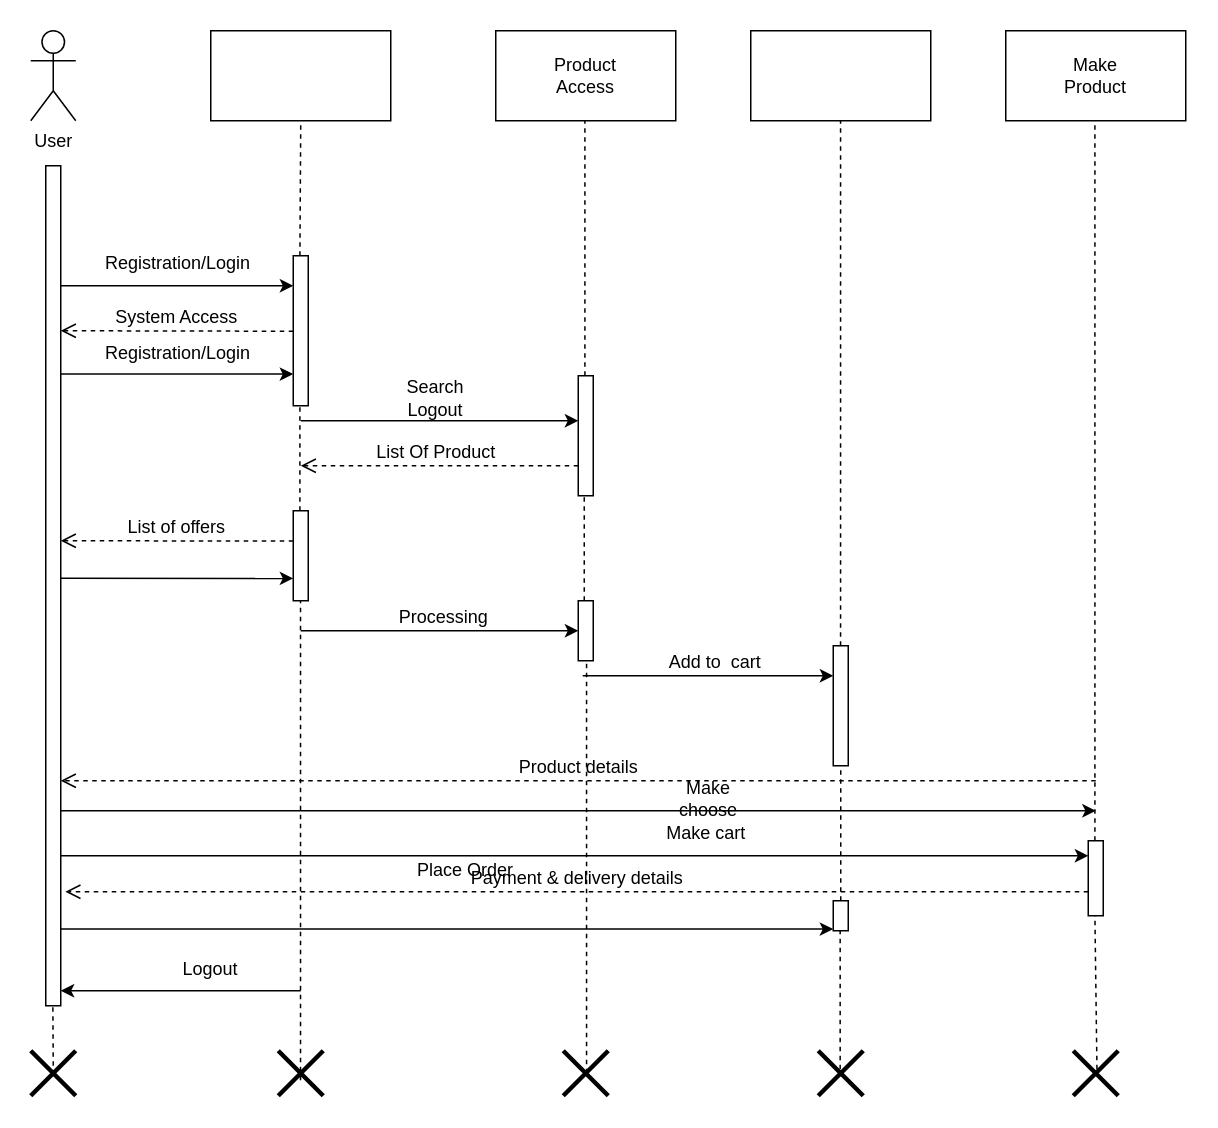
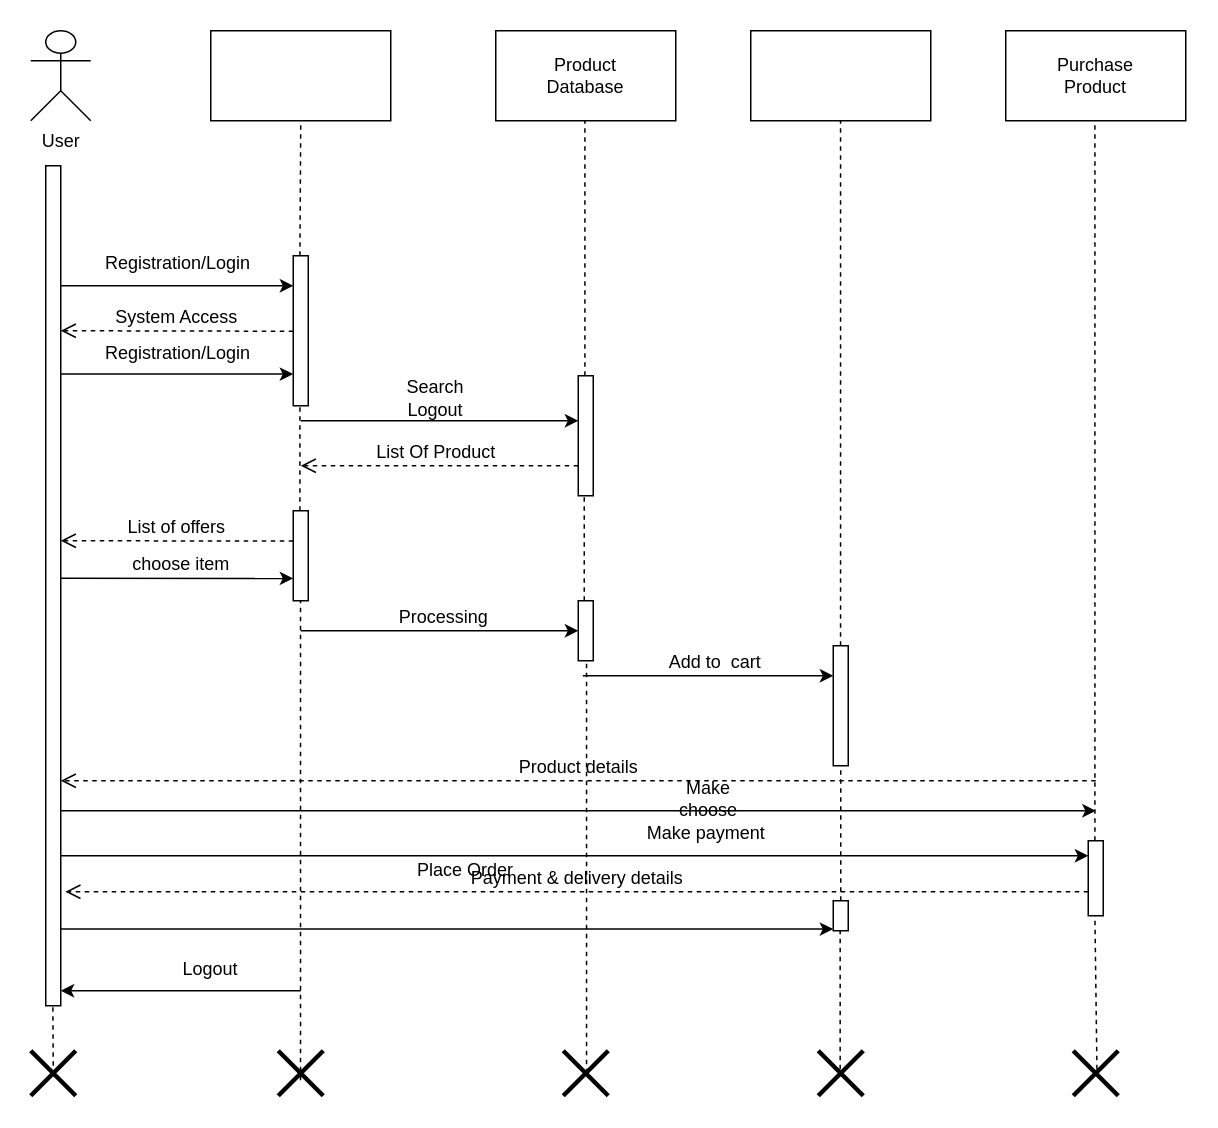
  <mxCell id="0" />
  <mxCell id="1" parent="0" />
- <mxCell id="2" value="&lt;font style=&quot;font-size: 12px;&quot;&gt;User&lt;/font&gt;" style="shape=umlActor;verticalLabelPosition=bottom;verticalAlign=top;html=1;outlineConnect=0;labelBackgroundColor=none;labelBorderColor=none;fontSize=12;" parent="1" vertex="1"><mxGeometry x="20" y="20" width="30" height="60" as="geometry" /></mxCell>
+ <mxCell id="2" value="&lt;font style=&quot;font-size: 12px;&quot;&gt;User&lt;/font&gt;" style="shape=umlActor;verticalLabelPosition=bottom;verticalAlign=top;html=1;outlineConnect=0;labelBackgroundColor=none;labelBorderColor=none;fontSize=12;" parent="1" vertex="1"><mxGeometry x="20" y="20" width="40" height="60" as="geometry" /></mxCell>
  <mxCell id="3" value="" style="rounded=0;whiteSpace=wrap;html=1;labelBackgroundColor=none;labelBorderColor=none;fontSize=12;" parent="1" vertex="1"><mxGeometry x="140" y="20" width="120" height="60" as="geometry" /></mxCell>
  <mxCell id="4" value="" style="rounded=0;whiteSpace=wrap;html=1;labelBackgroundColor=none;labelBorderColor=none;fontSize=12;" parent="1" vertex="1"><mxGeometry x="330" y="20" width="120" height="60" as="geometry" /></mxCell>
  <mxCell id="5" value="" style="rounded=0;whiteSpace=wrap;html=1;labelBackgroundColor=none;labelBorderColor=none;fontSize=12;" parent="1" vertex="1"><mxGeometry x="500" y="20" width="120" height="60" as="geometry" /></mxCell>
  <mxCell id="6" value="" style="rounded=0;whiteSpace=wrap;html=1;labelBackgroundColor=none;labelBorderColor=none;fontSize=12;" parent="1" vertex="1"><mxGeometry x="670" y="20" width="120" height="60" as="geometry" /></mxCell>
  <mxCell id="7" value="" style="html=1;points=[];perimeter=orthogonalPerimeter;outlineConnect=0;targetShapes=umlLifeline;portConstraint=eastwest;newEdgeStyle={&quot;edgeStyle&quot;:&quot;elbowEdgeStyle&quot;,&quot;elbow&quot;:&quot;vertical&quot;,&quot;curved&quot;:0,&quot;rounded&quot;:0};labelBackgroundColor=none;labelBorderColor=none;fontSize=12;" parent="1" vertex="1"><mxGeometry x="195" y="170" width="10" height="100" as="geometry" /></mxCell>
  <mxCell id="8" value="" style="endArrow=none;dashed=1;html=1;rounded=0;entryX=0.5;entryY=1;entryDx=0;entryDy=0;labelBackgroundColor=none;labelBorderColor=none;fontSize=12;" parent="1" target="3" edge="1"><mxGeometry width="50" height="50" relative="1" as="geometry"><mxPoint x="199.44" y="170" as="sourcePoint" /><mxPoint x="199.44" y="110" as="targetPoint" /><Array as="points"><mxPoint x="199.44" y="170" /></Array></mxGeometry></mxCell>
  <mxCell id="9" value="" style="endArrow=none;dashed=1;html=1;rounded=0;labelBackgroundColor=none;labelBorderColor=none;fontSize=12;" parent="1" source="18" edge="1"><mxGeometry width="50" height="50" relative="1" as="geometry"><mxPoint x="389.44" y="170" as="sourcePoint" /><mxPoint x="389.44" y="80" as="targetPoint" /></mxGeometry></mxCell>
  <mxCell id="10" value="" style="html=1;points=[];perimeter=orthogonalPerimeter;outlineConnect=0;targetShapes=umlLifeline;portConstraint=eastwest;newEdgeStyle={&quot;edgeStyle&quot;:&quot;elbowEdgeStyle&quot;,&quot;elbow&quot;:&quot;vertical&quot;,&quot;curved&quot;:0,&quot;rounded&quot;:0};labelBackgroundColor=none;labelBorderColor=none;fontSize=12;" parent="1" vertex="1"><mxGeometry x="30" y="110" width="10" height="560" as="geometry" /></mxCell>
  <mxCell id="11" value="" style="endArrow=classic;html=1;rounded=0;labelBackgroundColor=none;labelBorderColor=none;fontSize=12;" parent="1" target="7" edge="1"><mxGeometry width="50" height="50" relative="1" as="geometry"><mxPoint x="40" y="190" as="sourcePoint" /><mxPoint x="180" y="190" as="targetPoint" /></mxGeometry></mxCell>
  <mxCell id="12" value="" style="endArrow=classic;html=1;rounded=0;labelBackgroundColor=none;labelBorderColor=none;fontSize=12;" parent="1" target="7" edge="1"><mxGeometry width="50" height="50" relative="1" as="geometry"><mxPoint x="40" y="248.89" as="sourcePoint" /><mxPoint x="170" y="248.89" as="targetPoint" /></mxGeometry></mxCell>
  <mxCell id="13" value="&lt;font style=&quot;font-size: 12px;&quot;&gt;System Access&lt;/font&gt;" style="html=1;verticalAlign=bottom;endArrow=open;dashed=1;endSize=8;edgeStyle=elbowEdgeStyle;elbow=vertical;curved=0;rounded=0;labelBackgroundColor=none;labelBorderColor=none;fontSize=12;" parent="1" edge="1"><mxGeometry relative="1" as="geometry"><mxPoint x="195" y="220.33" as="sourcePoint" /><mxPoint x="40" y="220.441" as="targetPoint" /></mxGeometry></mxCell>
  <mxCell id="14" value="" style="html=1;points=[];perimeter=orthogonalPerimeter;outlineConnect=0;targetShapes=umlLifeline;portConstraint=eastwest;newEdgeStyle={&quot;edgeStyle&quot;:&quot;elbowEdgeStyle&quot;,&quot;elbow&quot;:&quot;vertical&quot;,&quot;curved&quot;:0,&quot;rounded&quot;:0};labelBackgroundColor=none;labelBorderColor=none;fontSize=12;" parent="1" vertex="1"><mxGeometry x="195" y="340" width="10" height="60" as="geometry" /></mxCell>
  <mxCell id="15" value="" style="endArrow=none;dashed=1;html=1;rounded=0;labelBackgroundColor=none;labelBorderColor=none;fontSize=12;" parent="1" edge="1"><mxGeometry width="50" height="50" relative="1" as="geometry"><mxPoint x="199.44" y="340" as="sourcePoint" /><mxPoint x="199.44" y="270" as="targetPoint" /></mxGeometry></mxCell>
  <mxCell id="16" value="&lt;font style=&quot;font-size: 12px;&quot;&gt;List of offers&lt;/font&gt;" style="html=1;verticalAlign=bottom;endArrow=open;dashed=1;endSize=8;edgeStyle=elbowEdgeStyle;elbow=vertical;curved=0;rounded=0;labelBackgroundColor=none;labelBorderColor=none;fontSize=12;" parent="1" edge="1"><mxGeometry relative="1" as="geometry"><mxPoint x="195" y="360.22" as="sourcePoint" /><mxPoint x="40" y="360.331" as="targetPoint" /></mxGeometry></mxCell>
  <mxCell id="17" value="" style="endArrow=classic;html=1;rounded=0;labelBackgroundColor=none;labelBorderColor=none;fontSize=12;" parent="1" edge="1"><mxGeometry width="50" height="50" relative="1" as="geometry"><mxPoint x="40" y="385" as="sourcePoint" /><mxPoint x="195" y="385.11" as="targetPoint" /></mxGeometry></mxCell>
  <mxCell id="18" value="" style="html=1;points=[];perimeter=orthogonalPerimeter;outlineConnect=0;targetShapes=umlLifeline;portConstraint=eastwest;newEdgeStyle={&quot;edgeStyle&quot;:&quot;elbowEdgeStyle&quot;,&quot;elbow&quot;:&quot;vertical&quot;,&quot;curved&quot;:0,&quot;rounded&quot;:0};labelBackgroundColor=none;labelBorderColor=none;fontSize=12;" parent="1" vertex="1"><mxGeometry x="385" y="250" width="10" height="80" as="geometry" /></mxCell>
  <mxCell id="19" value="" style="endArrow=classic;html=1;rounded=0;labelBackgroundColor=none;labelBorderColor=none;fontSize=12;" parent="1" target="18" edge="1"><mxGeometry width="50" height="50" relative="1" as="geometry"><mxPoint x="200" y="280" as="sourcePoint" /><mxPoint x="380" y="280" as="targetPoint" /></mxGeometry></mxCell>
  <mxCell id="20" value="List Of Product" style="html=1;verticalAlign=bottom;endArrow=open;dashed=1;endSize=8;edgeStyle=elbowEdgeStyle;elbow=vertical;curved=0;rounded=0;labelBackgroundColor=none;labelBorderColor=none;fontSize=12;" parent="1" edge="1"><mxGeometry x="0.027" relative="1" as="geometry"><mxPoint x="385" y="310" as="sourcePoint" /><mxPoint x="200" y="310" as="targetPoint" /><mxPoint as="offset" /></mxGeometry></mxCell>
  <mxCell id="21" value="" style="html=1;points=[];perimeter=orthogonalPerimeter;outlineConnect=0;targetShapes=umlLifeline;portConstraint=eastwest;newEdgeStyle={&quot;edgeStyle&quot;:&quot;elbowEdgeStyle&quot;,&quot;elbow&quot;:&quot;vertical&quot;,&quot;curved&quot;:0,&quot;rounded&quot;:0};labelBackgroundColor=none;labelBorderColor=none;fontSize=12;" parent="1" vertex="1"><mxGeometry x="385" y="400" width="10" height="40" as="geometry" /></mxCell>
  <mxCell id="22" value="" style="endArrow=none;dashed=1;html=1;rounded=0;labelBackgroundColor=none;labelBorderColor=none;fontSize=12;" parent="1" source="21" edge="1"><mxGeometry width="50" height="50" relative="1" as="geometry"><mxPoint x="389" y="370" as="sourcePoint" /><mxPoint x="389" y="330" as="targetPoint" /></mxGeometry></mxCell>
  <mxCell id="23" value="" style="endArrow=none;dashed=1;html=1;rounded=0;exitX=0.495;exitY=0.658;exitDx=0;exitDy=0;exitPerimeter=0;labelBackgroundColor=none;labelBorderColor=none;fontSize=12;" parent="1" source="35" target="14" edge="1"><mxGeometry width="50" height="50" relative="1" as="geometry"><mxPoint x="199.44" y="590" as="sourcePoint" /><mxPoint x="199.88" y="420" as="targetPoint" /></mxGeometry></mxCell>
  <mxCell id="24" value="" style="endArrow=none;dashed=1;html=1;rounded=0;labelBackgroundColor=none;labelBorderColor=none;fontSize=12;" parent="1" source="51" edge="1"><mxGeometry width="50" height="50" relative="1" as="geometry"><mxPoint x="560" y="450" as="sourcePoint" /><mxPoint x="559.88" y="80" as="targetPoint" /></mxGeometry></mxCell>
  <mxCell id="25" value="" style="endArrow=none;dashed=1;html=1;rounded=0;labelBackgroundColor=none;labelBorderColor=none;fontSize=12;" parent="1" source="26" edge="1"><mxGeometry width="50" height="50" relative="1" as="geometry"><mxPoint x="729" y="530" as="sourcePoint" /><mxPoint x="729.44" y="80" as="targetPoint" /></mxGeometry></mxCell>
  <mxCell id="26" value="" style="html=1;points=[];perimeter=orthogonalPerimeter;outlineConnect=0;targetShapes=umlLifeline;portConstraint=eastwest;newEdgeStyle={&quot;edgeStyle&quot;:&quot;elbowEdgeStyle&quot;,&quot;elbow&quot;:&quot;vertical&quot;,&quot;curved&quot;:0,&quot;rounded&quot;:0};labelBackgroundColor=none;labelBorderColor=none;fontSize=12;" parent="1" vertex="1"><mxGeometry x="725" y="560" width="10" height="50" as="geometry" /></mxCell>
  <mxCell id="27" value="" style="endArrow=none;dashed=1;html=1;rounded=0;exitX=0.527;exitY=0.411;exitDx=0;exitDy=0;exitPerimeter=0;labelBackgroundColor=none;labelBorderColor=none;fontSize=12;" parent="1" source="28" edge="1"><mxGeometry width="50" height="50" relative="1" as="geometry"><mxPoint x="729.44" y="680" as="sourcePoint" /><mxPoint x="729.44" y="610" as="targetPoint" /></mxGeometry></mxCell>
  <mxCell id="28" value="" style="shape=umlDestroy;whiteSpace=wrap;html=1;strokeWidth=3;targetShapes=umlLifeline;labelBackgroundColor=none;labelBorderColor=none;fontSize=12;" parent="1" vertex="1"><mxGeometry x="715" y="700" width="30" height="30" as="geometry" /></mxCell>
  <mxCell id="29" value="" style="endArrow=none;dashed=1;html=1;rounded=0;labelBackgroundColor=none;labelBorderColor=none;fontSize=12;" parent="1" source="30" target="51" edge="1"><mxGeometry width="50" height="50" relative="1" as="geometry"><mxPoint x="560" y="580" as="sourcePoint" /><mxPoint x="559.44" y="530" as="targetPoint" /></mxGeometry></mxCell>
  <mxCell id="30" value="" style="html=1;points=[];perimeter=orthogonalPerimeter;outlineConnect=0;targetShapes=umlLifeline;portConstraint=eastwest;newEdgeStyle={&quot;edgeStyle&quot;:&quot;elbowEdgeStyle&quot;,&quot;elbow&quot;:&quot;vertical&quot;,&quot;curved&quot;:0,&quot;rounded&quot;:0};labelBackgroundColor=none;labelBorderColor=none;fontSize=12;" parent="1" vertex="1"><mxGeometry x="555" y="600" width="10" height="20" as="geometry" /></mxCell>
  <mxCell id="31" value="" style="endArrow=none;dashed=1;html=1;rounded=0;exitX=0.487;exitY=0.411;exitDx=0;exitDy=0;exitPerimeter=0;labelBackgroundColor=none;labelBorderColor=none;fontSize=12;" parent="1" source="32" target="30" edge="1"><mxGeometry width="50" height="50" relative="1" as="geometry"><mxPoint x="560" y="670" as="sourcePoint" /><mxPoint x="559.44" y="620" as="targetPoint" /></mxGeometry></mxCell>
  <mxCell id="32" value="" style="shape=umlDestroy;whiteSpace=wrap;html=1;strokeWidth=3;targetShapes=umlLifeline;labelBackgroundColor=none;labelBorderColor=none;fontSize=12;" parent="1" vertex="1"><mxGeometry x="545" y="700" width="30" height="30" as="geometry" /></mxCell>
  <mxCell id="33" value="" style="endArrow=none;dashed=1;html=1;rounded=0;exitX=0.518;exitY=0.5;exitDx=0;exitDy=0;exitPerimeter=0;labelBackgroundColor=none;labelBorderColor=none;fontSize=12;" parent="1" source="34" target="21" edge="1"><mxGeometry width="50" height="50" relative="1" as="geometry"><mxPoint x="389.67" y="650" as="sourcePoint" /><mxPoint x="389.55" y="450" as="targetPoint" /></mxGeometry></mxCell>
  <mxCell id="34" value="" style="shape=umlDestroy;whiteSpace=wrap;html=1;strokeWidth=3;targetShapes=umlLifeline;labelBackgroundColor=none;labelBorderColor=none;fontSize=12;" parent="1" vertex="1"><mxGeometry x="375" y="700" width="30" height="30" as="geometry" /></mxCell>
  <mxCell id="35" value="" style="shape=umlDestroy;whiteSpace=wrap;html=1;strokeWidth=3;targetShapes=umlLifeline;labelBackgroundColor=none;labelBorderColor=none;fontSize=12;" parent="1" vertex="1"><mxGeometry x="185" y="700" width="30" height="30" as="geometry" /></mxCell>
  <mxCell id="36" value="" style="endArrow=none;dashed=1;html=1;rounded=0;labelBackgroundColor=none;labelBorderColor=none;fontSize=12;" parent="1" edge="1"><mxGeometry width="50" height="50" relative="1" as="geometry"><mxPoint x="35" y="710" as="sourcePoint" /><mxPoint x="34.74" y="670" as="targetPoint" /></mxGeometry></mxCell>
  <mxCell id="37" value="" style="shape=umlDestroy;whiteSpace=wrap;html=1;strokeWidth=3;targetShapes=umlLifeline;labelBackgroundColor=none;labelBorderColor=none;fontSize=12;" parent="1" vertex="1"><mxGeometry x="20" y="700" width="30" height="30" as="geometry" /></mxCell>
  <mxCell id="38" value="" style="endArrow=classic;html=1;rounded=0;startSize=6;labelBackgroundColor=none;labelBorderColor=none;fontSize=12;" parent="1" edge="1"><mxGeometry width="50" height="50" relative="1" as="geometry"><mxPoint x="200" y="660" as="sourcePoint" /><mxPoint x="40" y="660" as="targetPoint" /></mxGeometry></mxCell>
  <mxCell id="39" value="" style="endArrow=classic;html=1;rounded=0;labelBackgroundColor=none;labelBorderColor=none;fontSize=12;" parent="1" edge="1"><mxGeometry width="50" height="50" relative="1" as="geometry"><mxPoint x="40" y="618.89" as="sourcePoint" /><mxPoint x="555" y="618.89" as="targetPoint" /></mxGeometry></mxCell>
- <mxCell id="40" value="Product Access" style="text;html=1;strokeColor=none;fillColor=none;align=center;verticalAlign=middle;whiteSpace=wrap;rounded=0;labelBackgroundColor=none;labelBorderColor=none;fontSize=12;" parent="1" vertex="1"><mxGeometry x="360" y="35" width="60" height="30" as="geometry" /></mxCell>
- <mxCell id="41" value="Make&lt;br style=&quot;font-size: 12px;&quot;&gt;Product" style="text;html=1;strokeColor=none;fillColor=none;align=center;verticalAlign=middle;whiteSpace=wrap;rounded=0;labelBackgroundColor=none;labelBorderColor=none;fontSize=12;" parent="1" vertex="1"><mxGeometry x="700" y="30" width="60" height="40" as="geometry" /></mxCell>
+ <mxCell id="40" value="Product Database" style="text;html=1;strokeColor=none;fillColor=none;align=center;verticalAlign=middle;whiteSpace=wrap;rounded=0;labelBackgroundColor=none;labelBorderColor=none;fontSize=12;" parent="1" vertex="1"><mxGeometry x="360" y="35" width="60" height="30" as="geometry" /></mxCell>
+ <mxCell id="41" value="Purchase&lt;br style=&quot;font-size: 12px;&quot;&gt;Product" style="text;html=1;strokeColor=none;fillColor=none;align=center;verticalAlign=middle;whiteSpace=wrap;rounded=0;labelBackgroundColor=none;labelBorderColor=none;fontSize=12;" parent="1" vertex="1"><mxGeometry x="700" y="30" width="60" height="40" as="geometry" /></mxCell>
  <mxCell id="42" value="Registration/Login&amp;nbsp;" style="text;html=1;strokeColor=none;fillColor=none;align=center;verticalAlign=middle;whiteSpace=wrap;rounded=0;labelBackgroundColor=none;labelBorderColor=none;fontSize=12;" parent="1" vertex="1"><mxGeometry x="90" y="160" width="60" height="30" as="geometry" /></mxCell>
  <mxCell id="43" value="Registration/Login&amp;nbsp;" style="text;html=1;strokeColor=none;fillColor=none;align=center;verticalAlign=middle;whiteSpace=wrap;rounded=0;labelBackgroundColor=none;labelBorderColor=none;fontSize=12;" parent="1" vertex="1"><mxGeometry x="90" y="220" width="60" height="30" as="geometry" /></mxCell>
  <mxCell id="44" value="Search Logout" style="text;html=1;strokeColor=none;fillColor=none;align=center;verticalAlign=middle;whiteSpace=wrap;rounded=0;labelBackgroundColor=none;labelBorderColor=none;fontSize=12;" parent="1" vertex="1"><mxGeometry x="260" y="250" width="60" height="30" as="geometry" /></mxCell>
+ <mxCell id="45" value="choose item" style="text;html=1;align=center;verticalAlign=middle;resizable=0;points=[];autosize=1;strokeColor=none;fillColor=none;labelBackgroundColor=none;labelBorderColor=none;fontSize=12;" parent="1" vertex="1"><mxGeometry x="75" y="361" width="90" height="30" as="geometry" /></mxCell>
  <mxCell id="46" value="" style="endArrow=classic;html=1;rounded=0;labelBackgroundColor=none;labelBorderColor=none;fontSize=12;" parent="1" edge="1"><mxGeometry width="50" height="50" relative="1" as="geometry"><mxPoint x="200" y="420" as="sourcePoint" /><mxPoint x="385" y="420" as="targetPoint" /></mxGeometry></mxCell>
  <mxCell id="47" value="&lt;font style=&quot;font-size: 12px;&quot;&gt;&lt;font style=&quot;font-size: 12px;&quot;&gt;Process&lt;/font&gt;ing&lt;/font&gt;" style="edgeLabel;html=1;align=center;verticalAlign=middle;resizable=0;points=[];labelBackgroundColor=none;labelBorderColor=none;fontSize=12;" parent="46" vertex="1" connectable="0"><mxGeometry x="-0.288" y="3" relative="1" as="geometry"><mxPoint x="28" y="-7" as="offset" /></mxGeometry></mxCell>
  <mxCell id="48" value="" style="endArrow=classic;html=1;rounded=0;entryX=0.5;entryY=0.25;entryDx=0;entryDy=0;entryPerimeter=0;labelBackgroundColor=none;labelBorderColor=none;fontSize=12;" parent="1" edge="1"><mxGeometry width="50" height="50" relative="1" as="geometry"><mxPoint x="388" y="450" as="sourcePoint" /><mxPoint x="555" y="450" as="targetPoint" /></mxGeometry></mxCell>
  <mxCell id="49" value="&lt;font style=&quot;font-size: 12px;&quot;&gt;Add to&amp;nbsp; cart&lt;/font&gt;" style="edgeLabel;html=1;align=center;verticalAlign=middle;resizable=0;points=[];labelBackgroundColor=none;labelBorderColor=none;fontSize=12;" parent="48" vertex="1" connectable="0"><mxGeometry x="-0.288" y="3" relative="1" as="geometry"><mxPoint x="28" y="-7" as="offset" /></mxGeometry></mxCell>
  <mxCell id="50" value="" style="endArrow=none;dashed=1;html=1;rounded=0;labelBackgroundColor=none;labelBorderColor=none;fontSize=12;" parent="1" target="51" edge="1"><mxGeometry width="50" height="50" relative="1" as="geometry"><mxPoint x="560" y="450" as="sourcePoint" /><mxPoint x="559.88" y="80" as="targetPoint" /></mxGeometry></mxCell>
  <mxCell id="51" value="" style="html=1;points=[];perimeter=orthogonalPerimeter;outlineConnect=0;targetShapes=umlLifeline;portConstraint=eastwest;newEdgeStyle={&quot;edgeStyle&quot;:&quot;elbowEdgeStyle&quot;,&quot;elbow&quot;:&quot;vertical&quot;,&quot;curved&quot;:0,&quot;rounded&quot;:0};labelBackgroundColor=none;labelBorderColor=none;fontSize=12;" parent="1" vertex="1"><mxGeometry x="555" y="430" width="10" height="80" as="geometry" /></mxCell>
  <mxCell id="52" value="&lt;font style=&quot;font-size: 12px;&quot;&gt;Product details&lt;/font&gt;" style="html=1;verticalAlign=bottom;endArrow=open;dashed=1;endSize=8;edgeStyle=elbowEdgeStyle;elbow=vertical;curved=0;rounded=0;labelBackgroundColor=none;labelBorderColor=none;fontSize=12;" parent="1" target="10" edge="1"><mxGeometry relative="1" as="geometry"><mxPoint x="730" y="520" as="sourcePoint" /><mxPoint x="200" y="520" as="targetPoint" /></mxGeometry></mxCell>
  <mxCell id="53" value="" style="endArrow=classic;html=1;rounded=0;labelBackgroundColor=none;labelBorderColor=none;fontSize=12;" parent="1" source="10" edge="1"><mxGeometry width="50" height="50" relative="1" as="geometry"><mxPoint x="200" y="540" as="sourcePoint" /><mxPoint x="730" y="540" as="targetPoint" /></mxGeometry></mxCell>
  <mxCell id="54" value="Make choose" style="text;strokeColor=none;align=center;fillColor=none;html=1;verticalAlign=middle;whiteSpace=wrap;rounded=0;labelBackgroundColor=none;labelBorderColor=none;fontSize=12;" parent="1" vertex="1"><mxGeometry x="440" y="510" width="64" height="44" as="geometry" /></mxCell>
  <mxCell id="55" value="" style="endArrow=classic;html=1;rounded=0;labelBackgroundColor=none;labelBorderColor=none;fontSize=12;" parent="1" source="10" edge="1"><mxGeometry width="50" height="50" relative="1" as="geometry"><mxPoint x="200" y="570" as="sourcePoint" /><mxPoint x="725" y="570" as="targetPoint" /></mxGeometry></mxCell>
- <mxCell id="56" value="Make cart" style="text;html=1;align=center;verticalAlign=middle;resizable=0;points=[];autosize=1;strokeColor=none;fillColor=none;labelBackgroundColor=none;labelBorderColor=none;fontSize=12;" parent="1" vertex="1"><mxGeometry x="420" y="540" width="100" height="30" as="geometry" /></mxCell>
+ <mxCell id="56" value="Make payment" style="text;html=1;align=center;verticalAlign=middle;resizable=0;points=[];autosize=1;strokeColor=none;fillColor=none;labelBackgroundColor=none;labelBorderColor=none;fontSize=12;" parent="1" vertex="1"><mxGeometry x="420" y="540" width="100" height="30" as="geometry" /></mxCell>
  <mxCell id="57" value="&lt;font style=&quot;font-size: 12px;&quot;&gt;Payment &amp;amp; delivery details&lt;/font&gt;" style="html=1;verticalAlign=bottom;endArrow=open;dashed=1;endSize=8;edgeStyle=elbowEdgeStyle;elbow=vertical;curved=0;rounded=0;entryX=1.305;entryY=0.865;entryDx=0;entryDy=0;entryPerimeter=0;labelBackgroundColor=none;labelBorderColor=none;fontSize=12;" parent="1" source="26" target="10" edge="1"><mxGeometry relative="1" as="geometry"><mxPoint x="720" y="590" as="sourcePoint" /><mxPoint x="200" y="590" as="targetPoint" /></mxGeometry></mxCell>
  <mxCell id="58" value="Place Order" style="text;html=1;strokeColor=none;fillColor=none;align=center;verticalAlign=middle;whiteSpace=wrap;rounded=0;labelBackgroundColor=none;labelBorderColor=none;fontSize=12;" parent="1" vertex="1"><mxGeometry x="270" y="565" width="80" height="30" as="geometry" /></mxCell>
  <mxCell id="59" value="Logout" style="text;html=1;strokeColor=none;fillColor=none;align=center;verticalAlign=middle;whiteSpace=wrap;rounded=0;labelBackgroundColor=none;labelBorderColor=none;fontSize=12;" parent="1" vertex="1"><mxGeometry x="110" y="631" width="60" height="30" as="geometry" /></mxCell>
